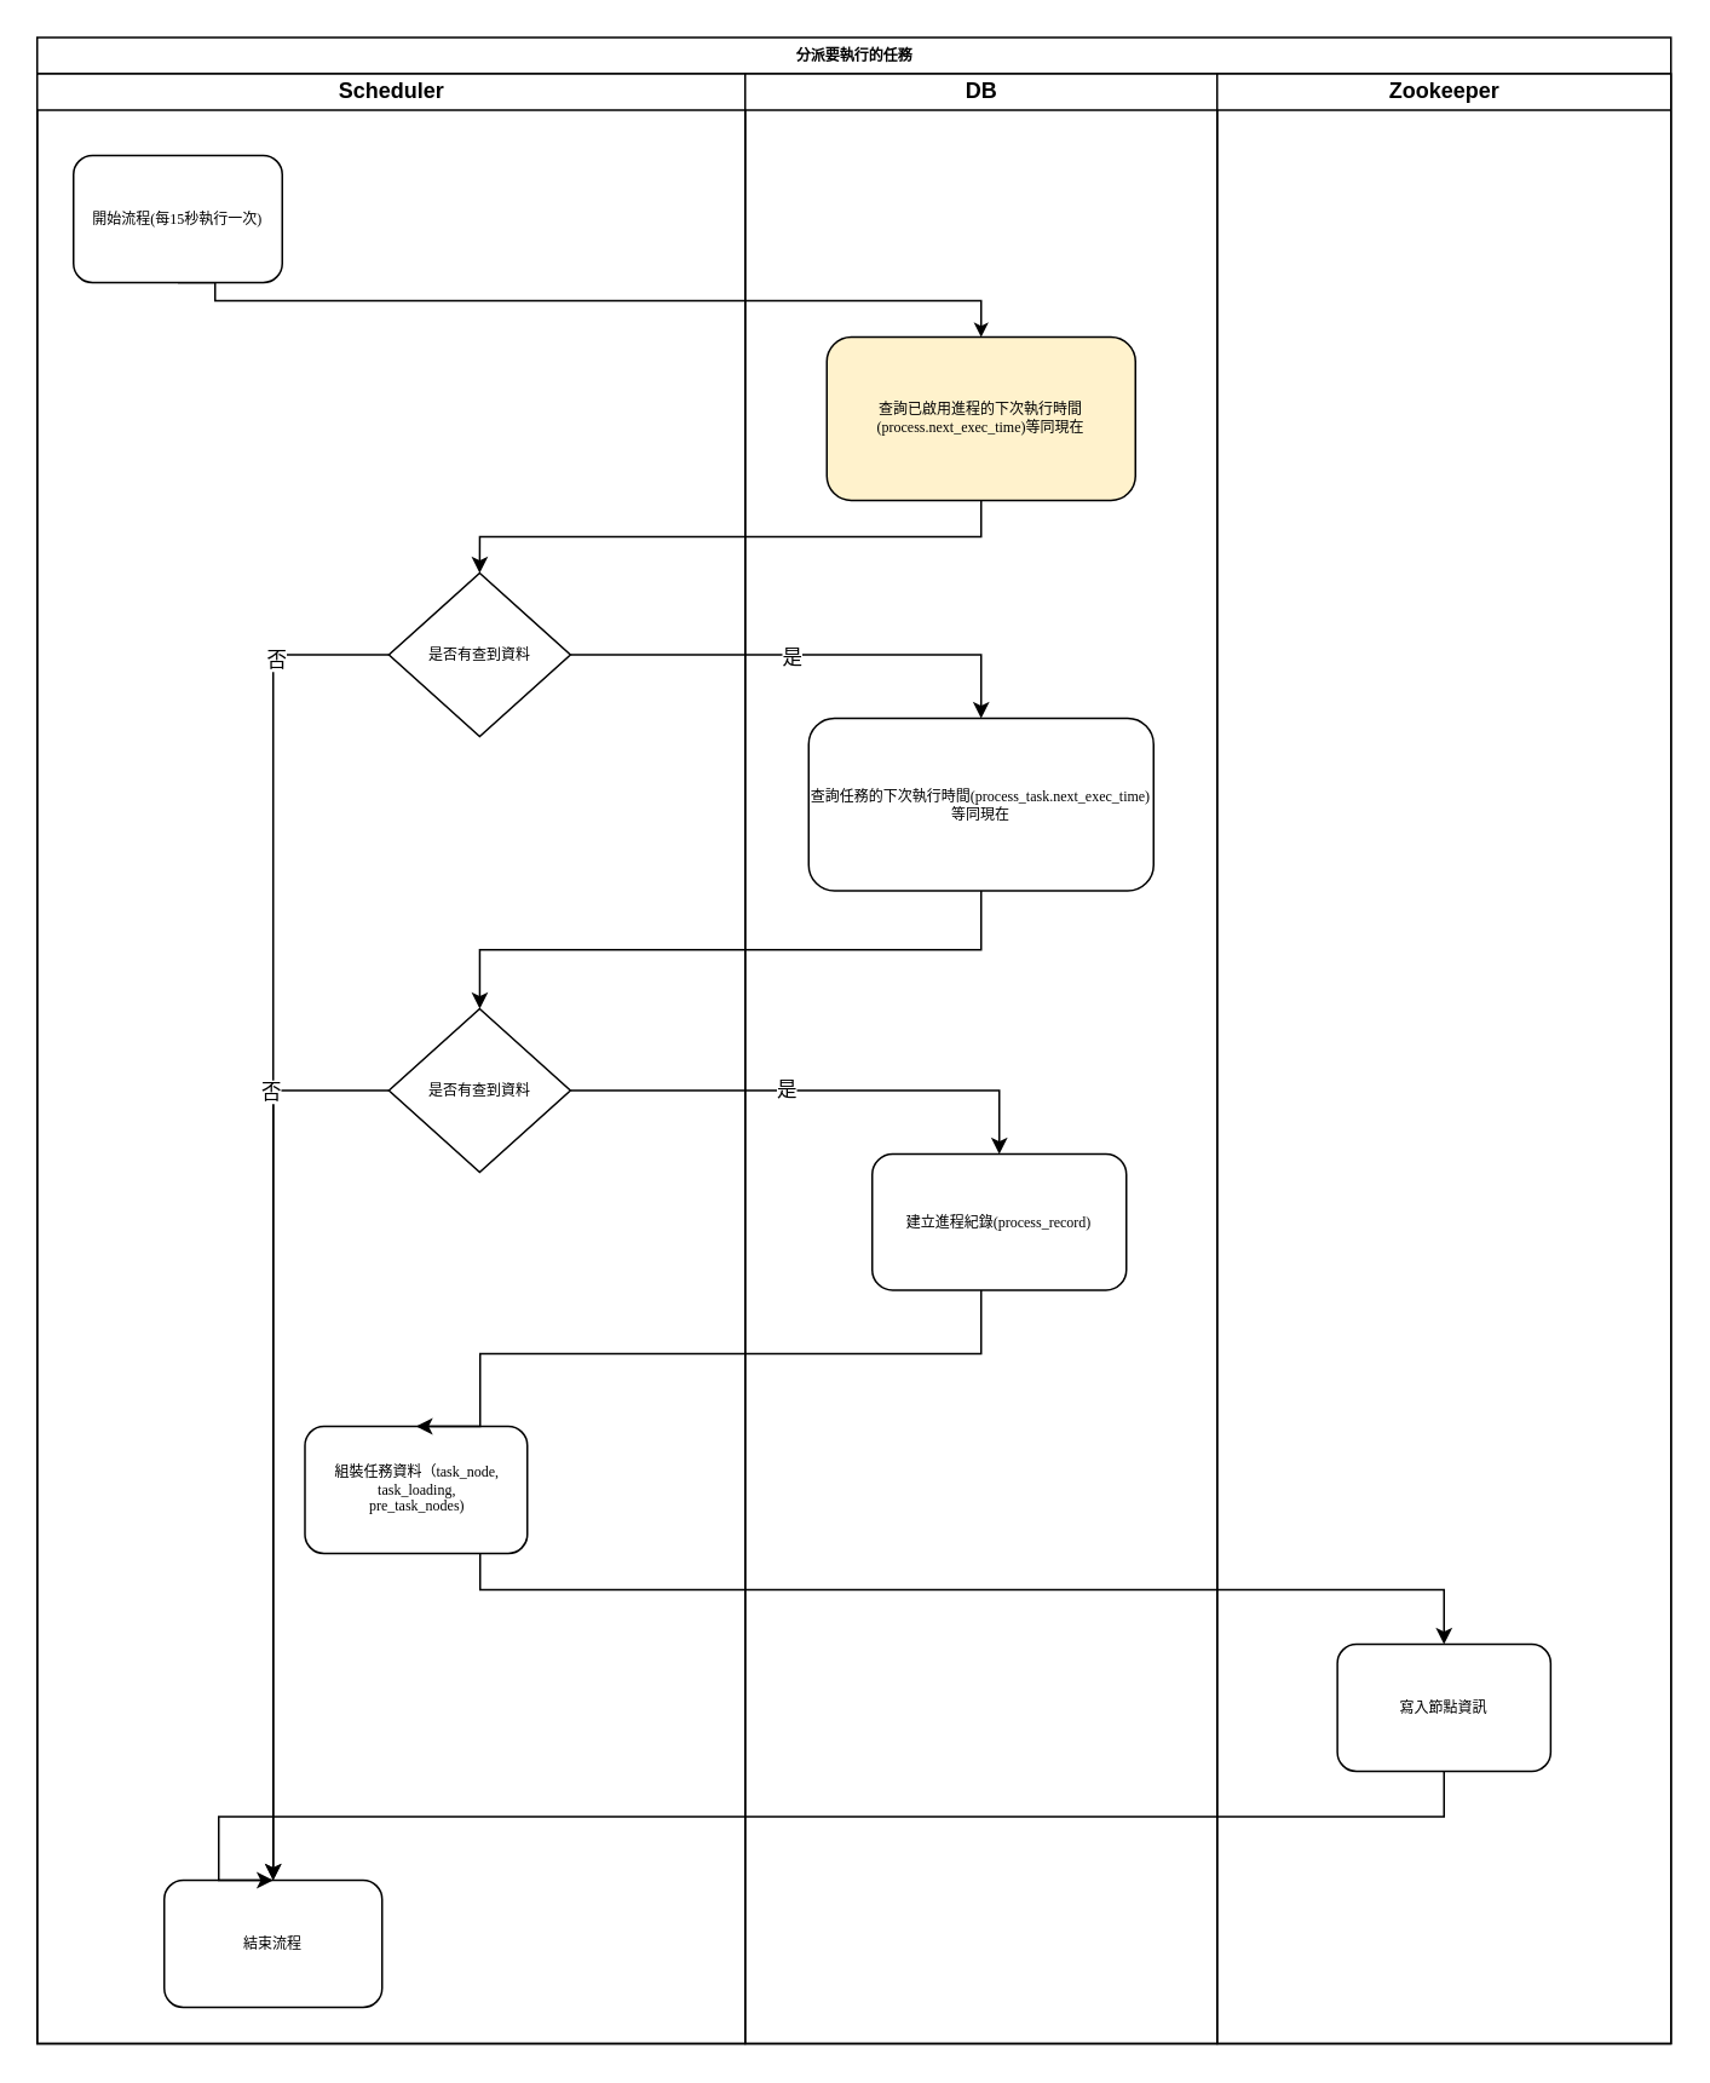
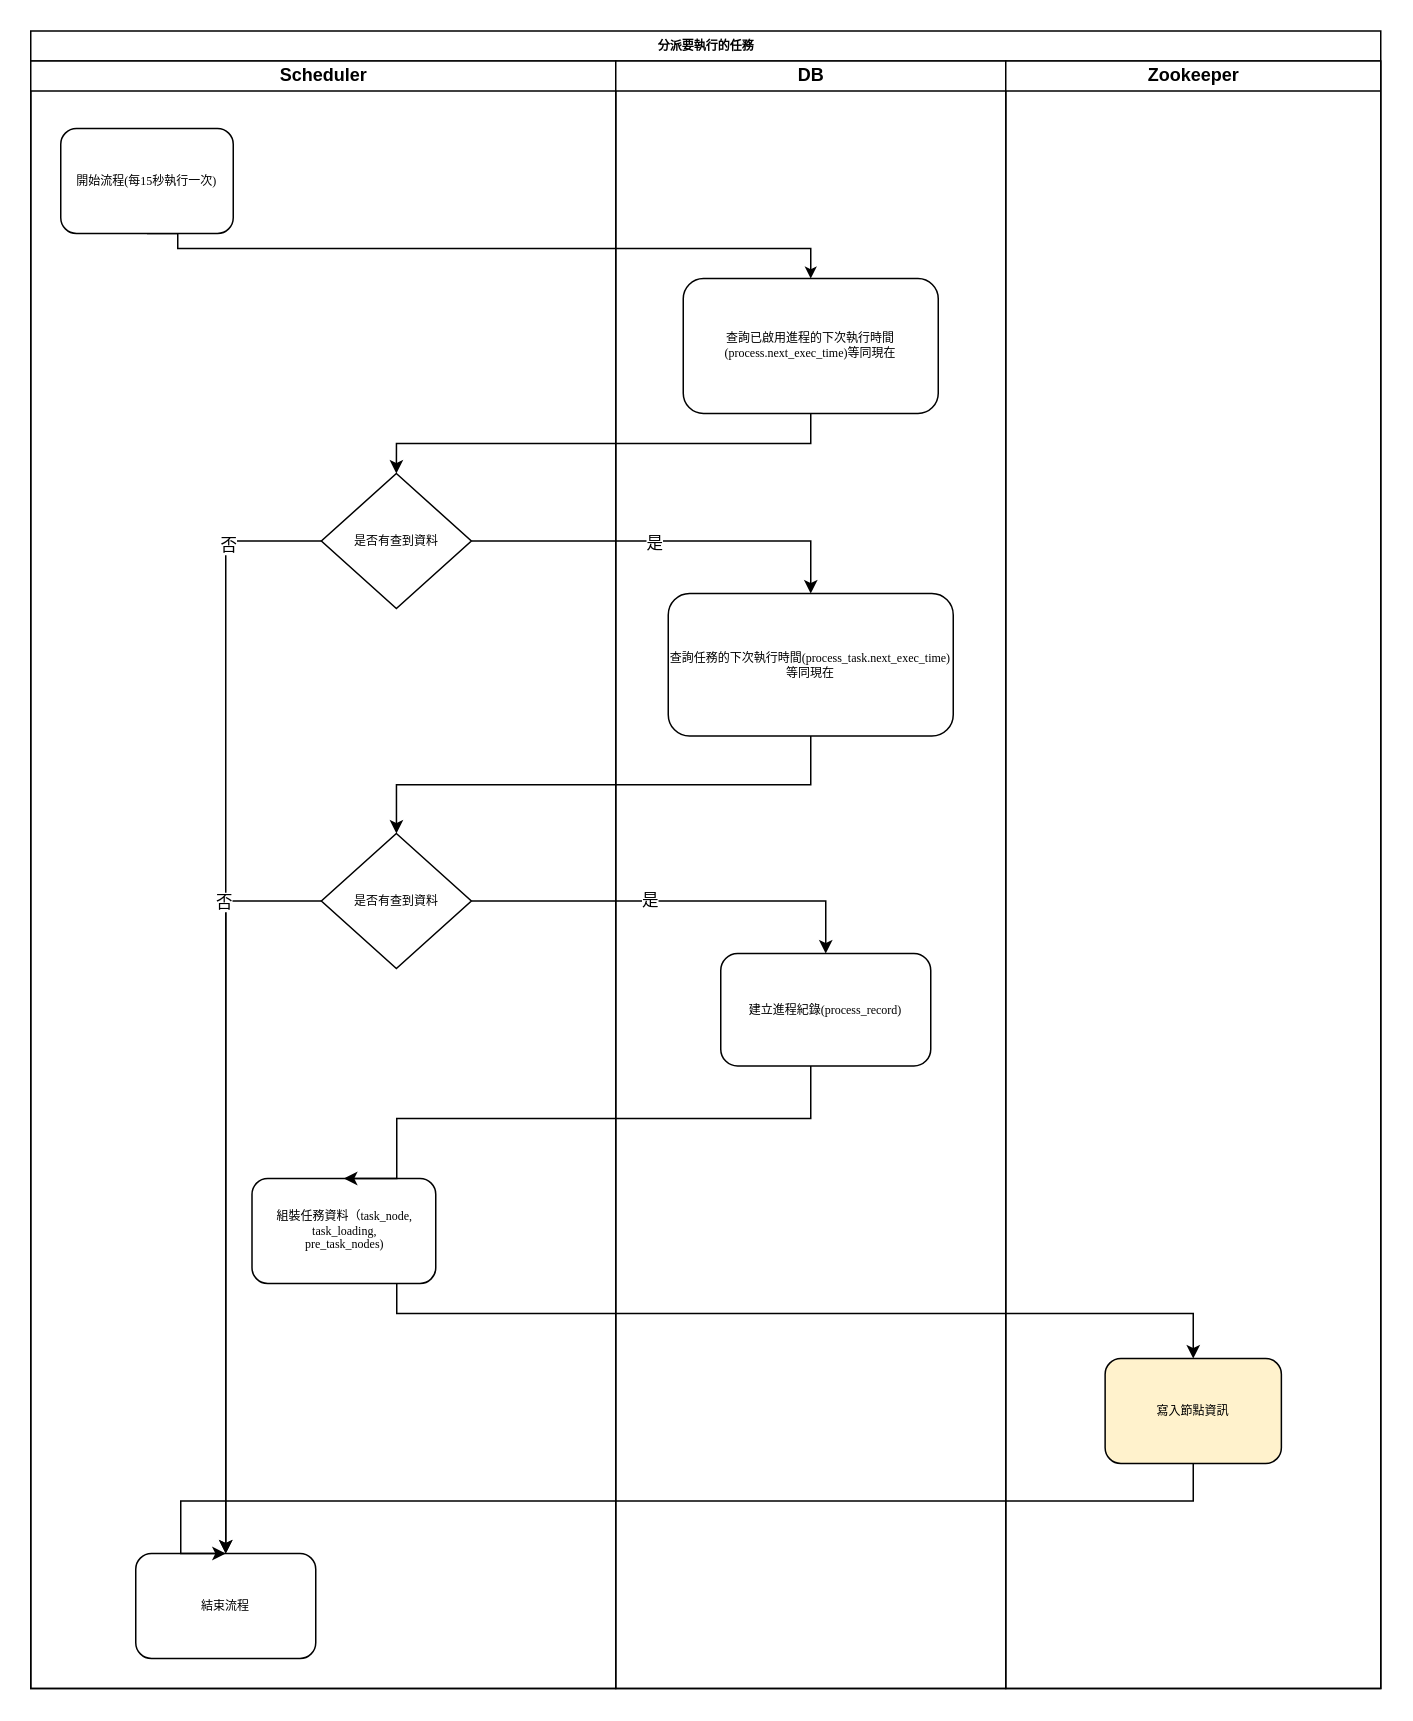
  <mxCell id="0" />
  <mxCell id="1" parent="0" />
  <mxCell id="2" value="分派要執行的任務" style="swimlane;html=1;childLayout=stackLayout;startSize=20;rounded=0;shadow=0;labelBackgroundColor=none;strokeWidth=1;fontFamily=Verdana;fontSize=8;align=center;" parent="1" vertex="1"><mxGeometry x="20" y="20" width="900" height="1105" as="geometry" /></mxCell>
  <mxCell id="3" style="edgeStyle=orthogonalEdgeStyle;rounded=0;html=1;labelBackgroundColor=none;startArrow=none;startFill=0;startSize=5;endArrow=classic;endFill=1;endSize=5;jettySize=auto;orthogonalLoop=1;strokeWidth=1;fontFamily=Verdana;fontSize=8;exitX=0.5;exitY=1;exitDx=0;exitDy=0;" parent="2" source="8" target="23" edge="1"><mxGeometry relative="1" as="geometry"><Array as="points"><mxPoint x="98" y="145" /><mxPoint x="520" y="145" /></Array></mxGeometry></mxCell>
  <mxCell id="4" value="" style="edgeStyle=orthogonalEdgeStyle;rounded=0;orthogonalLoop=1;jettySize=auto;html=1;exitX=0.5;exitY=1;exitDx=0;exitDy=0;" edge="1" parent="2" source="25" target="15"><mxGeometry relative="1" as="geometry" /></mxCell>
  <mxCell id="5" value="" style="edgeStyle=orthogonalEdgeStyle;rounded=0;orthogonalLoop=1;jettySize=auto;html=1;entryX=0.5;entryY=0;entryDx=0;entryDy=0;" edge="1" parent="2" source="12" target="25"><mxGeometry relative="1" as="geometry"><Array as="points"><mxPoint x="520" y="340" /></Array></mxGeometry></mxCell>
  <mxCell id="6" value="是" style="edgeLabel;html=1;align=center;verticalAlign=middle;resizable=0;points=[];" vertex="1" connectable="0" parent="5"><mxGeometry x="-0.066" y="-1" relative="1" as="geometry"><mxPoint as="offset" /></mxGeometry></mxCell>
  <mxCell id="7" value="Scheduler" style="swimlane;html=1;startSize=20;" parent="2" vertex="1"><mxGeometry y="20" width="390" height="1085" as="geometry" /></mxCell>
  <mxCell id="8" value="開始流程(每15秒執行一次)" style="rounded=1;whiteSpace=wrap;html=1;shadow=0;labelBackgroundColor=none;strokeWidth=1;fontFamily=Verdana;fontSize=8;align=center;" parent="7" vertex="1"><mxGeometry x="20" y="45" width="115" height="70" as="geometry" /></mxCell>
  <mxCell id="9" value="&lt;span style=&quot;&quot;&gt;結束流程&lt;/span&gt;" style="rounded=1;whiteSpace=wrap;html=1;shadow=0;labelBackgroundColor=none;strokeWidth=1;fontFamily=Verdana;fontSize=8;align=center;" parent="7" vertex="1"><mxGeometry x="70" y="995" width="120" height="70" as="geometry" /></mxCell>
  <mxCell id="10" value="" style="edgeStyle=orthogonalEdgeStyle;rounded=0;orthogonalLoop=1;jettySize=auto;html=1;" edge="1" parent="7" source="12" target="9"><mxGeometry relative="1" as="geometry" /></mxCell>
  <mxCell id="11" value="否" style="edgeLabel;html=1;align=center;verticalAlign=middle;resizable=0;points=[];" vertex="1" connectable="0" parent="10"><mxGeometry x="-0.832" y="2" relative="1" as="geometry"><mxPoint as="offset" /></mxGeometry></mxCell>
  <mxCell id="12" value="&lt;span style=&quot;&quot;&gt;是否有查到資料&lt;/span&gt;" style="rhombus;whiteSpace=wrap;html=1;fontSize=8;fontFamily=Verdana;rounded=0;shadow=0;labelBackgroundColor=none;strokeWidth=1;" vertex="1" parent="7"><mxGeometry x="193.75" y="275" width="100" height="90" as="geometry" /></mxCell>
  <mxCell id="13" style="edgeStyle=orthogonalEdgeStyle;rounded=0;orthogonalLoop=1;jettySize=auto;html=1;entryX=0.5;entryY=0;entryDx=0;entryDy=0;" edge="1" parent="7" source="15" target="9"><mxGeometry relative="1" as="geometry" /></mxCell>
  <mxCell id="14" value="否" style="edgeLabel;html=1;align=center;verticalAlign=middle;resizable=0;points=[];" vertex="1" connectable="0" parent="13"><mxGeometry x="-0.864" y="1" relative="1" as="geometry"><mxPoint x="-31" y="-1" as="offset" /></mxGeometry></mxCell>
  <mxCell id="15" value="&lt;span style=&quot;&quot;&gt;是否有查到資料&lt;/span&gt;" style="rhombus;whiteSpace=wrap;html=1;fontSize=8;fontFamily=Verdana;rounded=0;shadow=0;labelBackgroundColor=none;strokeWidth=1;" vertex="1" parent="7"><mxGeometry x="193.75" y="515" width="100" height="90" as="geometry" /></mxCell>
  <mxCell id="16" value="組裝任務資料（task_node,&lt;br&gt;task_loading,&lt;br&gt;pre_task_nodes)" style="whiteSpace=wrap;html=1;fontSize=8;fontFamily=Verdana;rounded=1;shadow=0;labelBackgroundColor=none;strokeWidth=1;" vertex="1" parent="7"><mxGeometry x="147.5" y="745" width="122.5" height="70" as="geometry" /></mxCell>
  <mxCell id="17" value="" style="edgeStyle=orthogonalEdgeStyle;rounded=0;orthogonalLoop=1;jettySize=auto;html=1;entryX=0.5;entryY=0;entryDx=0;entryDy=0;" edge="1" parent="2" source="15" target="24"><mxGeometry relative="1" as="geometry" /></mxCell>
  <mxCell id="18" value="是" style="edgeLabel;html=1;align=center;verticalAlign=middle;resizable=0;points=[];" vertex="1" connectable="0" parent="17"><mxGeometry x="-0.126" y="1" relative="1" as="geometry"><mxPoint as="offset" /></mxGeometry></mxCell>
  <mxCell id="19" value="" style="edgeStyle=orthogonalEdgeStyle;rounded=0;orthogonalLoop=1;jettySize=auto;html=1;entryX=0.5;entryY=0;entryDx=0;entryDy=0;" edge="1" parent="2" source="24" target="16"><mxGeometry relative="1" as="geometry"><mxPoint x="320" y="780" as="targetPoint" /><Array as="points"><mxPoint x="520" y="725" /><mxPoint x="244" y="725" /></Array></mxGeometry></mxCell>
  <mxCell id="20" value="" style="edgeStyle=orthogonalEdgeStyle;rounded=0;orthogonalLoop=1;jettySize=auto;html=1;entryX=0.5;entryY=0;entryDx=0;entryDy=0;" edge="1" parent="2" source="16" target="27"><mxGeometry relative="1" as="geometry"><mxPoint x="716.25" y="870" as="targetPoint" /><Array as="points"><mxPoint x="244" y="855" /><mxPoint x="775" y="855" /></Array></mxGeometry></mxCell>
  <mxCell id="21" style="edgeStyle=orthogonalEdgeStyle;rounded=0;orthogonalLoop=1;jettySize=auto;html=1;entryX=0.5;entryY=0;entryDx=0;entryDy=0;exitX=0.5;exitY=1;exitDx=0;exitDy=0;" edge="1" parent="2" source="27" target="9"><mxGeometry relative="1" as="geometry"><mxPoint x="770" y="910" as="sourcePoint" /><Array as="points"><mxPoint x="775" y="980" /><mxPoint x="100" y="980" /></Array></mxGeometry></mxCell>
  <mxCell id="22" value="DB" style="swimlane;html=1;startSize=20;" parent="2" vertex="1"><mxGeometry x="390" y="20" width="260" height="1085" as="geometry" /></mxCell>
- <mxCell id="23" value="查詢已啟用進程的下次執行時間(process.next_exec_time)等同現在" style="rounded=1;whiteSpace=wrap;html=1;shadow=0;labelBackgroundColor=none;strokeWidth=1;fontFamily=Verdana;fontSize=8;align=center;fillColor=#fff2cc;" parent="22" vertex="1"><mxGeometry x="45" y="145" width="170" height="90" as="geometry" /></mxCell>
+ <mxCell id="23" value="查詢已啟用進程的下次執行時間(process.next_exec_time)等同現在" style="rounded=1;whiteSpace=wrap;html=1;shadow=0;labelBackgroundColor=none;strokeWidth=1;fontFamily=Verdana;fontSize=8;align=center;" parent="22" vertex="1"><mxGeometry x="45" y="145" width="170" height="90" as="geometry" /></mxCell>
  <mxCell id="24" value="建立進程紀錄(process_record)" style="whiteSpace=wrap;html=1;fontSize=8;fontFamily=Verdana;rounded=1;shadow=0;labelBackgroundColor=none;strokeWidth=1;" vertex="1" parent="22"><mxGeometry x="70" y="595" width="140" height="75" as="geometry" /></mxCell>
  <mxCell id="25" value="查詢任務的下次執行時間(process_task.next_exec_time)等同現在" style="whiteSpace=wrap;html=1;fontSize=8;fontFamily=Verdana;rounded=1;shadow=0;labelBackgroundColor=none;strokeWidth=1;" vertex="1" parent="22"><mxGeometry x="35" y="355" width="190" height="95" as="geometry" /></mxCell>
  <mxCell id="26" value="Zookeeper" style="swimlane;html=1;startSize=20;" vertex="1" parent="2"><mxGeometry x="650" y="20" width="250" height="1085" as="geometry" /></mxCell>
- <mxCell id="27" value="寫入節點資訊" style="rounded=1;whiteSpace=wrap;html=1;shadow=0;labelBackgroundColor=none;strokeWidth=1;fontFamily=Verdana;fontSize=8;align=center;" vertex="1" parent="26"><mxGeometry x="66.25" y="865" width="117.5" height="70" as="geometry" /></mxCell>
+ <mxCell id="27" value="寫入節點資訊" style="rounded=1;whiteSpace=wrap;html=1;shadow=0;labelBackgroundColor=none;strokeWidth=1;fontFamily=Verdana;fontSize=8;align=center;fillColor=#fff2cc;" vertex="1" parent="26"><mxGeometry x="66.25" y="865" width="117.5" height="70" as="geometry" /></mxCell>
  <mxCell id="28" style="edgeStyle=orthogonalEdgeStyle;rounded=0;orthogonalLoop=1;jettySize=auto;html=1;entryX=0.5;entryY=0;entryDx=0;entryDy=0;endArrow=classic;endFill=1;exitX=0.5;exitY=1;exitDx=0;exitDy=0;" edge="1" parent="2" source="23" target="12"><mxGeometry relative="1" as="geometry" /></mxCell>
